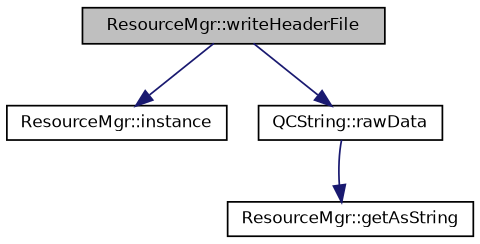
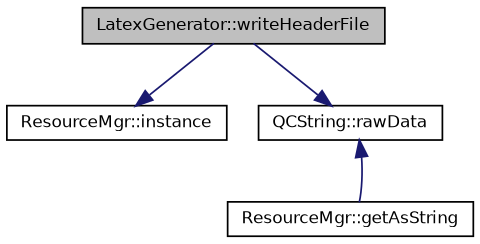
  digraph {
    rankdir=TB
    node [color=black fillcolor=white fontname=Helvetica fontsize=10 shape=record style=filled]
    edge [color=midnightblue fontname=Helvetica fontsize=10 labelfontname=Helvetica labelfontsize=10 style=solid]
-   n1 [fillcolor=grey75 fontcolor=black height=0.2 label="ResourceMgr::writeHeaderFile" width=0.4]
+   n1 [fillcolor=grey75 fontcolor=black height=0.2 label="LatexGenerator::writeHeaderFile" width=0.4]
    n2 [height=0.2 label="ResourceMgr::instance" width=0.4]
    n3 [height=0.2 label="QCString::rawData" width=0.4]
    n4 [height=0.2 label="ResourceMgr::getAsString" width=0.4]
    n1 -> n2
    n1 -> n3
-   n3 -> n4
+   n4 -> n3
  }
